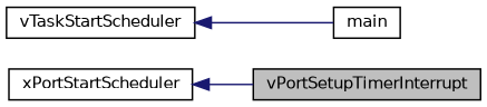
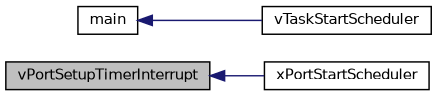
  digraph {
    rankdir=LR
    node [color=black fillcolor=white fontname=Helvetica fontsize=10 shape=record style=filled]
    edge [color=midnightblue dir=back fontname=Helvetica fontsize=10 labelfontname=Helvetica labelfontsize=10 style=solid]
    n1 [fillcolor=grey75 fontcolor=black height=0.2 label=vPortSetupTimerInterrupt width=0.4]
    n2 [height=0.2 label=xPortStartScheduler width=0.4]
    n3 [height=0.2 label=vTaskStartScheduler width=0.4]
    n4 [height=0.2 label=main width=0.4]
-   n2 -> n1
-   n3 -> n4
+   n1 -> n2
+   n4 -> n3
  }
